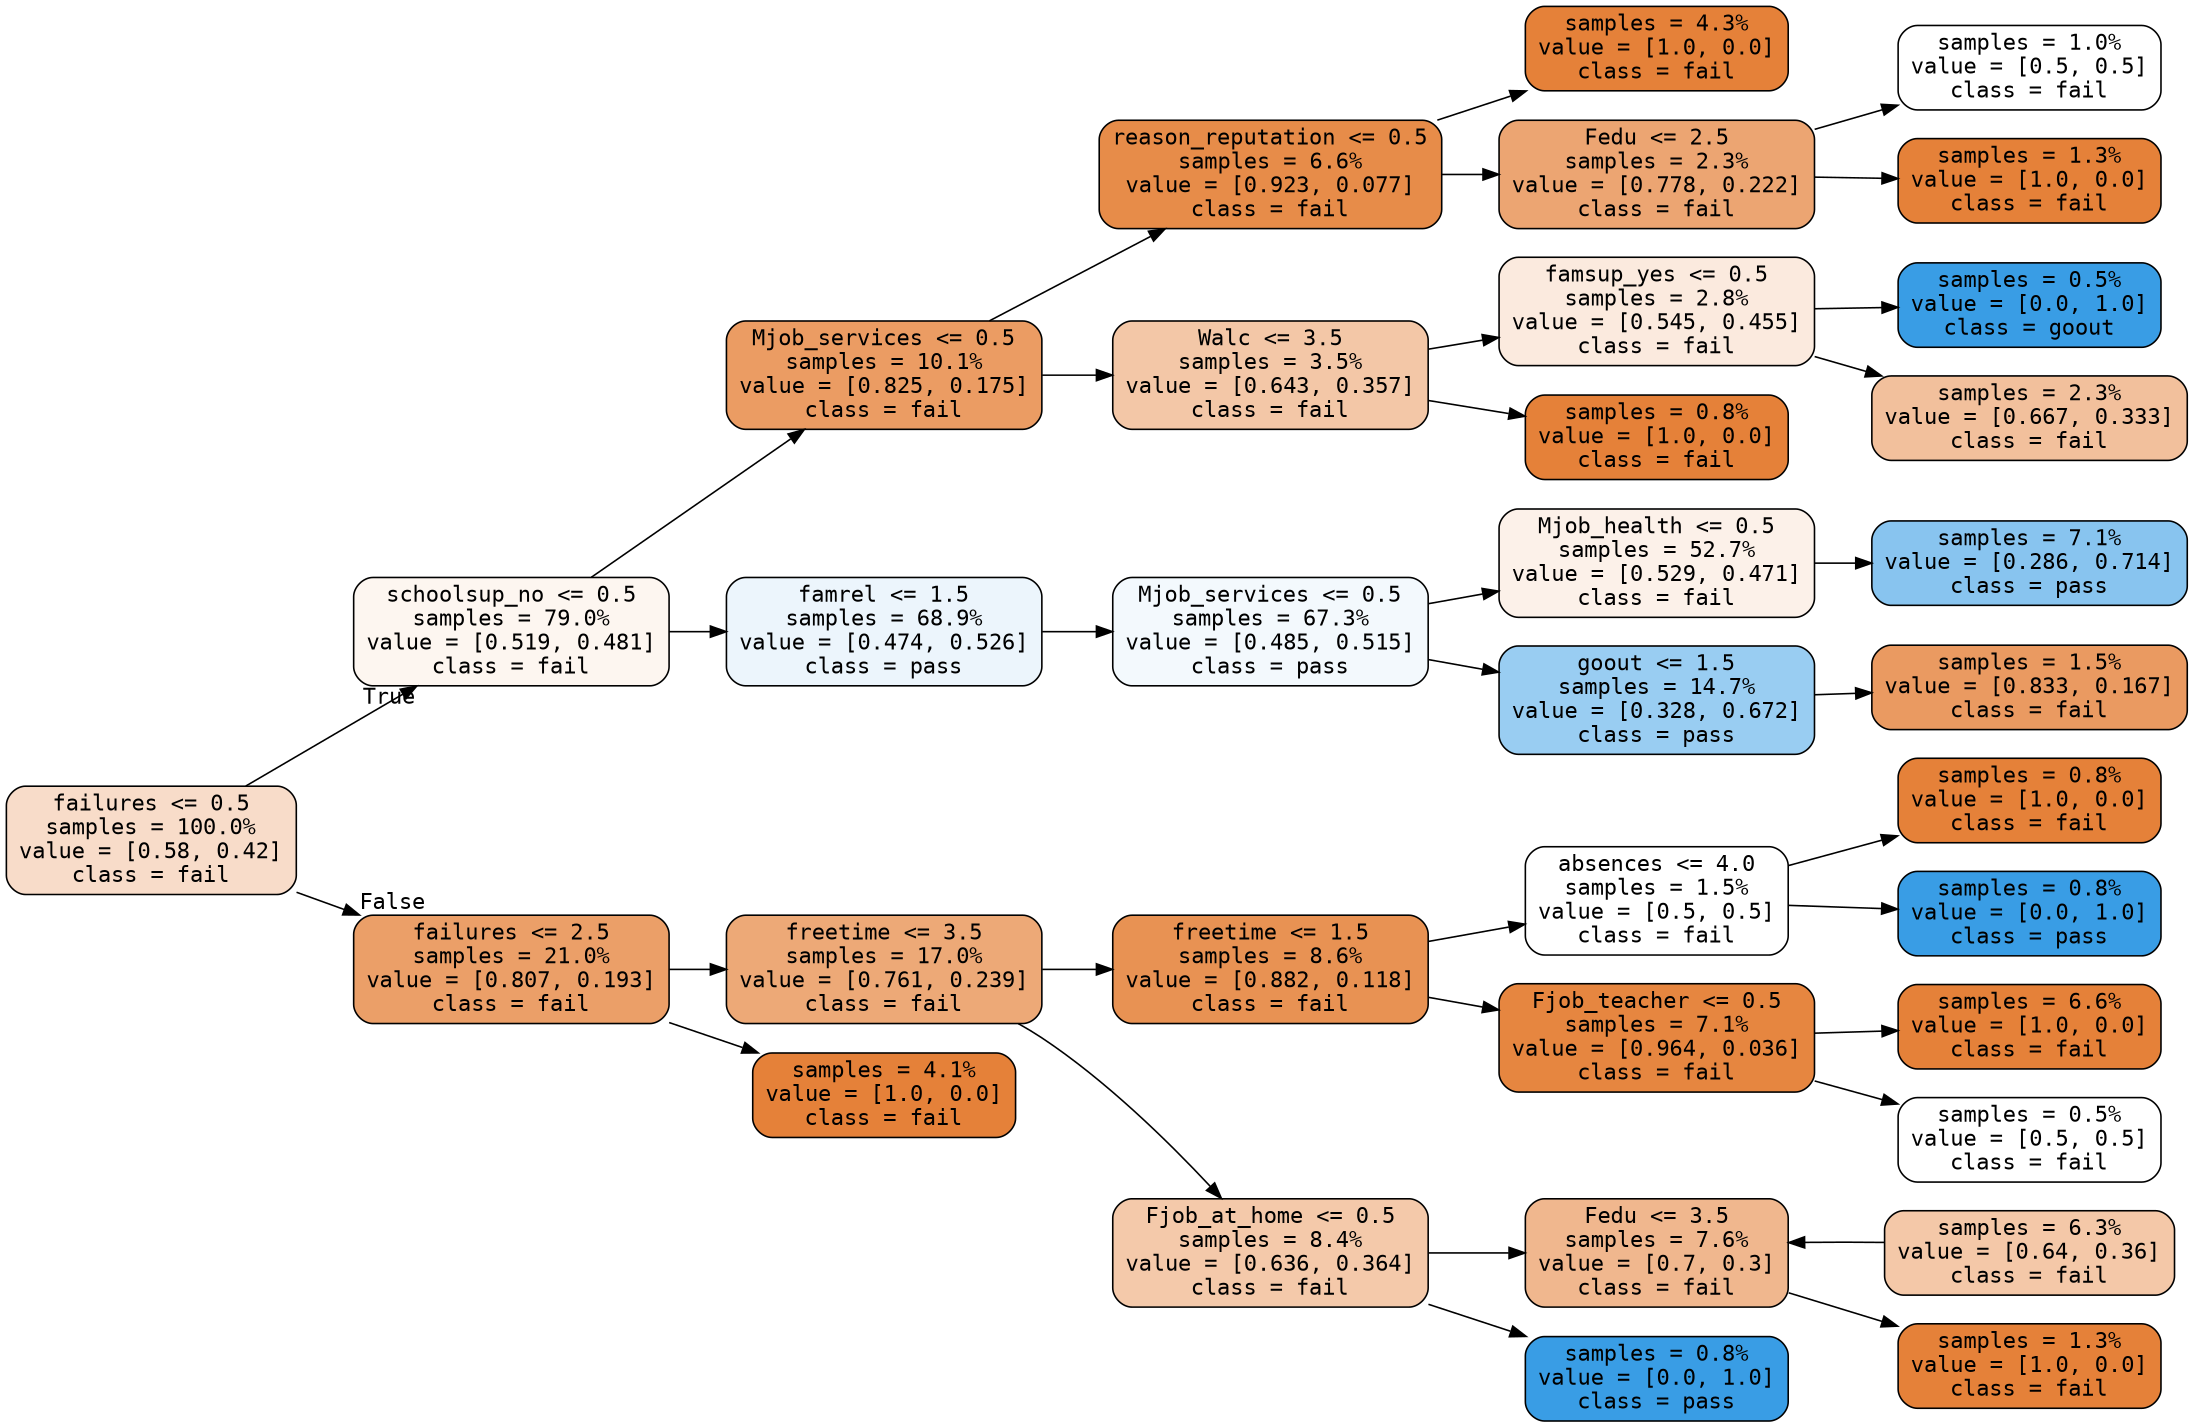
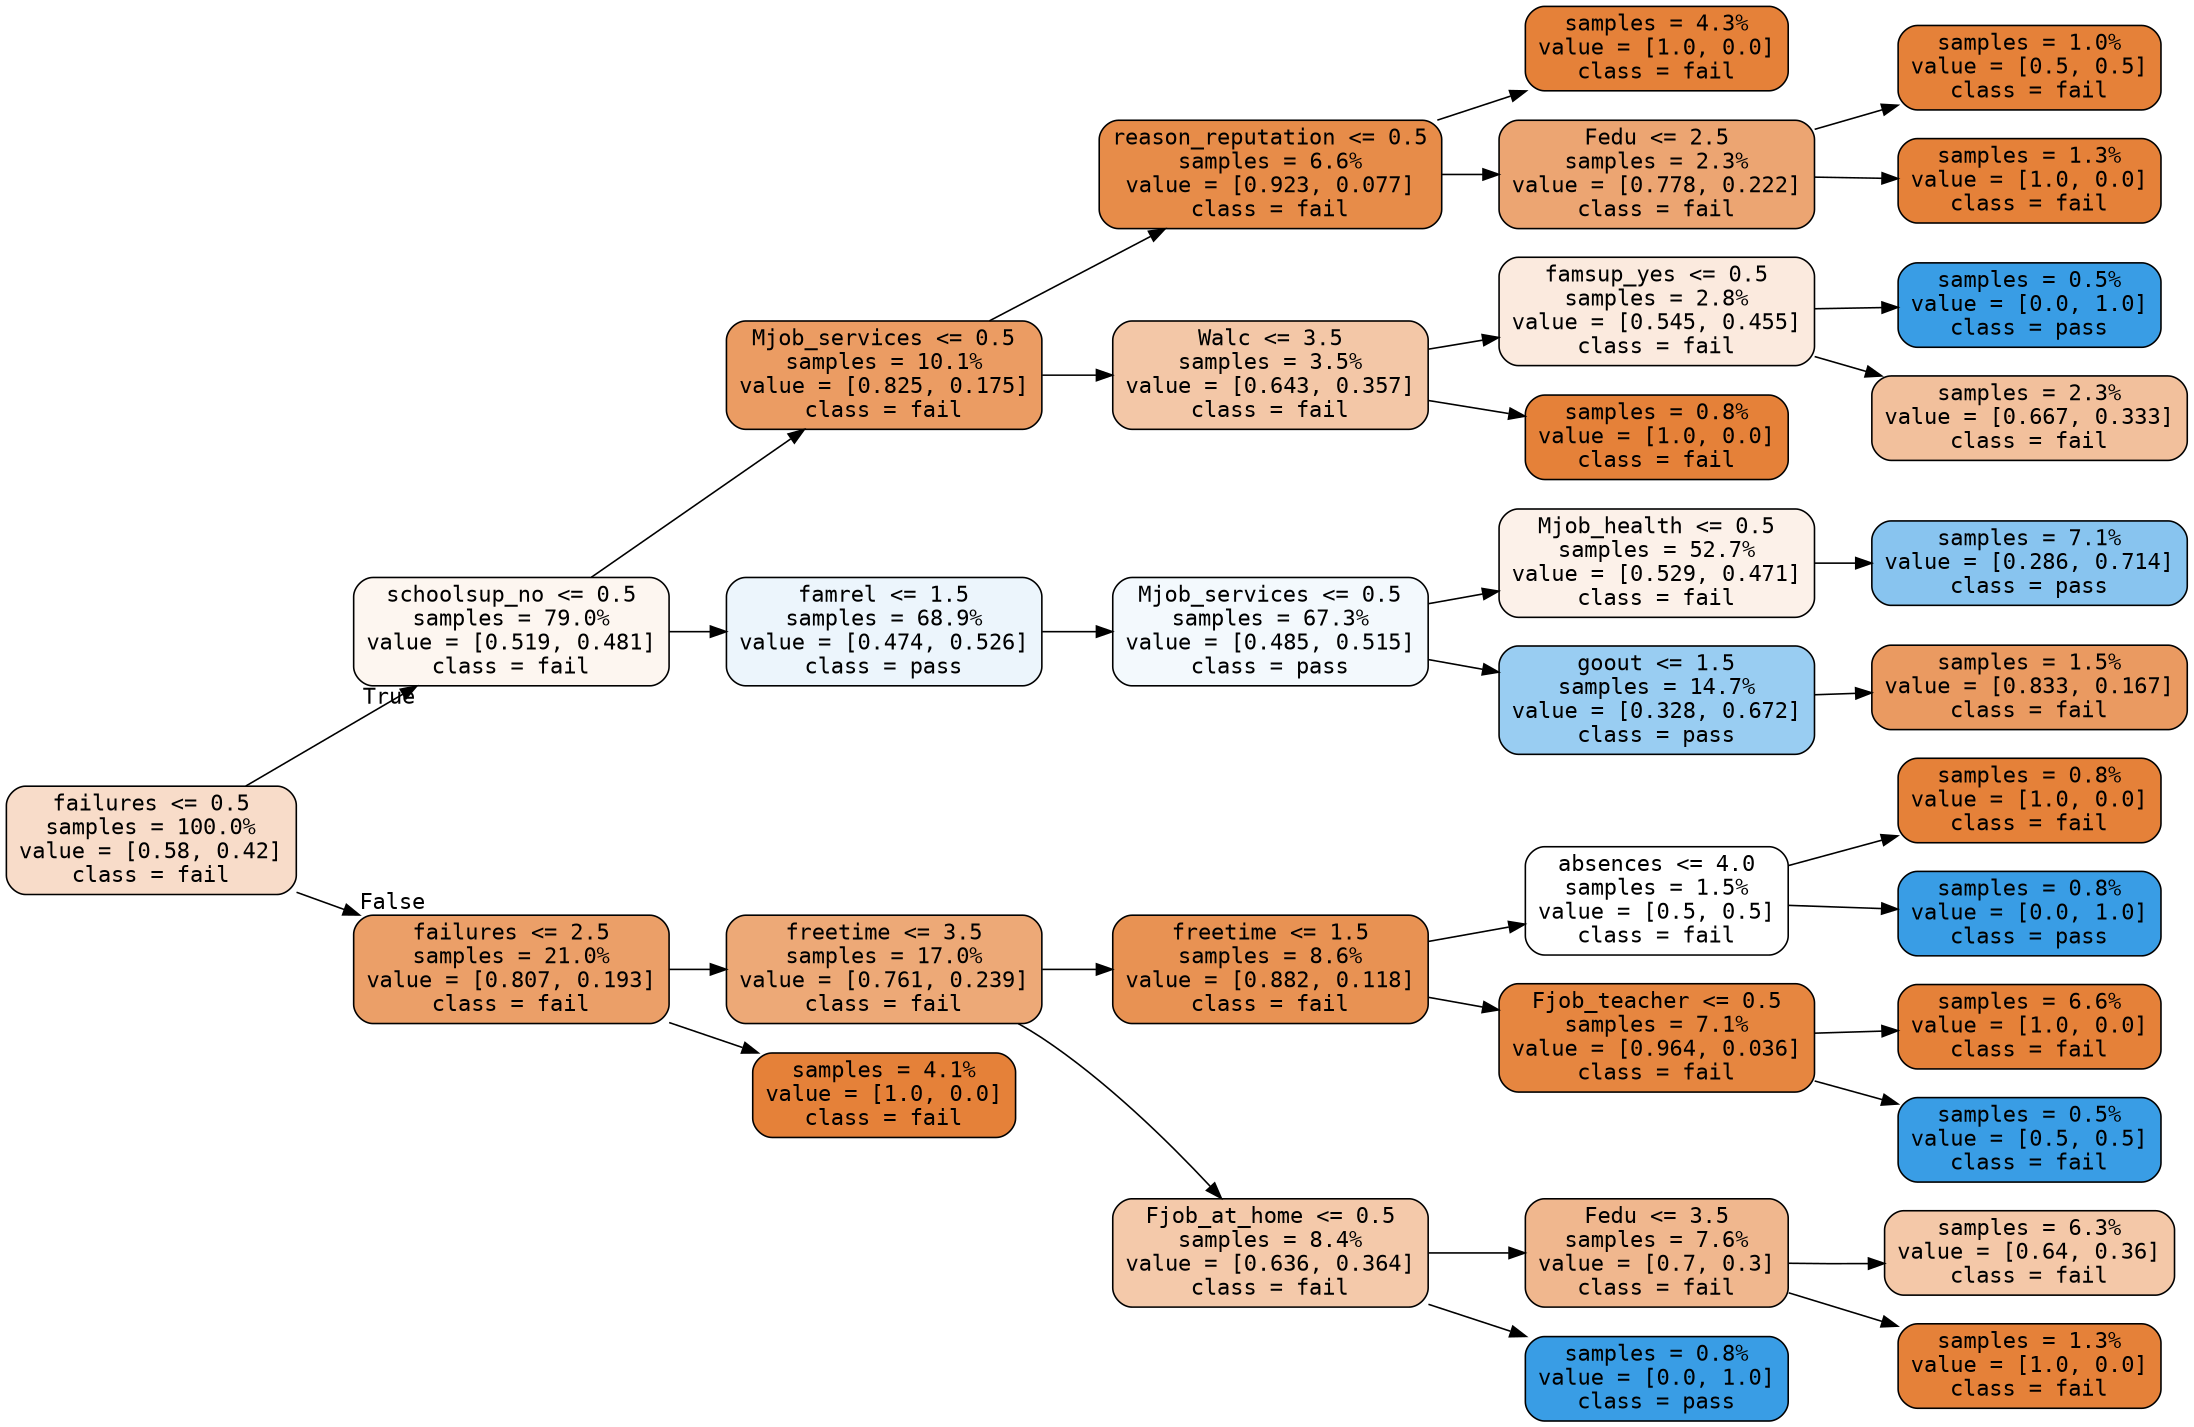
  digraph {
    fontname="DejaVu Sans Mono"
    rankdir=LR
    node [color=black fillcolor="#e58139" fontname="DejaVu Sans Mono" shape=box style="filled, rounded"]
    edge [fontname="DejaVu Sans Mono"]
    n1 [fillcolor="#f8dcc9" label="failures <= 0.5\nsamples = 100.0%\nvalue = [0.58, 0.42]\nclass = fail"]
    n2 [fillcolor="#fdf6f0" label="schoolsup_no <= 0.5\nsamples = 79.0%\nvalue = [0.519, 0.481]\nclass = fail"]
    n3 [fillcolor="#eb9f68" label="failures <= 2.5\nsamples = 21.0%\nvalue = [0.807, 0.193]\nclass = fail"]
    n4 [fillcolor="#eb9c63" label="Mjob_services <= 0.5\nsamples = 10.1%\nvalue = [0.825, 0.175]\nclass = fail"]
    n5 [fillcolor="#ecf5fc" label="famrel <= 1.5\nsamples = 68.9%\nvalue = [0.474, 0.526]\nclass = pass"]
    n6 [fillcolor="#eda977" label="freetime <= 3.5\nsamples = 17.0%\nvalue = [0.761, 0.239]\nclass = fail"]
    n7 [label="samples = 4.1%\nvalue = [1.0, 0.0]\nclass = fail"]
    n8 [fillcolor="#e78c49" label="reason_reputation <= 0.5\nsamples = 6.6%\nvalue = [0.923, 0.077]\nclass = fail"]
    n9 [fillcolor="#f3c7a7" label="Walc <= 3.5\nsamples = 3.5%\nvalue = [0.643, 0.357]\nclass = fail"]
    n10 [fillcolor="#f3f9fd" label="Mjob_services <= 0.5\nsamples = 67.3%\nvalue = [0.485, 0.515]\nclass = pass"]
    n11 [label="samples = 4.3%\nvalue = [1.0, 0.0]\nclass = fail"]
    n12 [fillcolor="#eca572" label="Fedu <= 2.5\nsamples = 2.3%\nvalue = [0.778, 0.222]\nclass = fail"]
    n13 [fillcolor="#fbeade" label="famsup_yes <= 0.5\nsamples = 2.8%\nvalue = [0.545, 0.455]\nclass = fail"]
    n14 [label="samples = 0.8%\nvalue = [1.0, 0.0]\nclass = fail"]
-   n15 [fillcolor="#ffffff" label="samples = 1.0%\nvalue = [0.5, 0.5]\nclass = fail"]
+   n15 [label="samples = 1.0%\nvalue = [0.5, 0.5]\nclass = fail"]
    n16 [label="samples = 1.3%\nvalue = [1.0, 0.0]\nclass = fail"]
-   n17 [fillcolor="#399de5" label="samples = 0.5%\nvalue = [0.0, 1.0]\nclass = goout"]
+   n17 [fillcolor="#399de5" label="samples = 0.5%\nvalue = [0.0, 1.0]\nclass = pass"]
    n18 [fillcolor="#f2c09c" label="samples = 2.3%\nvalue = [0.667, 0.333]\nclass = fail"]
    n19 [fillcolor="#fcf1e9" label="Mjob_health <= 0.5\nsamples = 52.7%\nvalue = [0.529, 0.471]\nclass = fail"]
    n20 [fillcolor="#99cdf2" label="goout <= 1.5\nsamples = 14.7%\nvalue = [0.328, 0.672]\nclass = pass"]
    n21 [fillcolor="#88c4ef" label="samples = 7.1%\nvalue = [0.286, 0.714]\nclass = pass"]
    n22 [fillcolor="#ea9a61" label="samples = 1.5%\nvalue = [0.833, 0.167]\nclass = fail"]
    n23 [fillcolor="#e89253" label="freetime <= 1.5\nsamples = 8.6%\nvalue = [0.882, 0.118]\nclass = fail"]
    n24 [fillcolor="#f4c9aa" label="Fjob_at_home <= 0.5\nsamples = 8.4%\nvalue = [0.636, 0.364]\nclass = fail"]
    n25 [fillcolor="#ffffff" label="absences <= 4.0\nsamples = 1.5%\nvalue = [0.5, 0.5]\nclass = fail"]
    n26 [fillcolor="#e68640" label="Fjob_teacher <= 0.5\nsamples = 7.1%\nvalue = [0.964, 0.036]\nclass = fail"]
    n27 [fillcolor="#f0b78e" label="Fedu <= 3.5\nsamples = 7.6%\nvalue = [0.7, 0.3]\nclass = fail"]
    n28 [fillcolor="#399de5" label="samples = 0.8%\nvalue = [0.0, 1.0]\nclass = pass"]
    n29 [label="samples = 0.8%\nvalue = [1.0, 0.0]\nclass = fail"]
    n30 [fillcolor="#399de5" label="samples = 0.8%\nvalue = [0.0, 1.0]\nclass = pass"]
    n31 [label="samples = 6.6%\nvalue = [1.0, 0.0]\nclass = fail"]
-   n32 [fillcolor="#ffffff" label="samples = 0.5%\nvalue = [0.5, 0.5]\nclass = fail"]
+   n32 [fillcolor="#399de5" label="samples = 0.5%\nvalue = [0.5, 0.5]\nclass = fail"]
    n33 [fillcolor="#f4c8a8" label="samples = 6.3%\nvalue = [0.64, 0.36]\nclass = fail"]
    n34 [label="samples = 1.3%\nvalue = [1.0, 0.0]\nclass = fail"]
    n1 -> n2 [headlabel=True labelangle=45 labeldistance=2.5]
    n1 -> n3 [headlabel=False labelangle=-45 labeldistance=2.5]
    n2 -> n4
    n2 -> n5
    n3 -> n6
    n3 -> n7
    n4 -> n8
    n4 -> n9
    n5 -> n10
    n6 -> n23
    n6 -> n24
    n8 -> n11
    n8 -> n12
    n9 -> n13
    n9 -> n14
    n10 -> n19
    n10 -> n20
    n12 -> n15
    n12 -> n16
    n13 -> n17
    n13 -> n18
    n19 -> n21
    n20 -> n22
    n23 -> n25
    n23 -> n26
    n24 -> n27
    n24 -> n28
    n25 -> n29
    n25 -> n30
    n26 -> n31
    n26 -> n32
-   n33 -> n27
+   n27 -> n33
    n27 -> n34
  }
